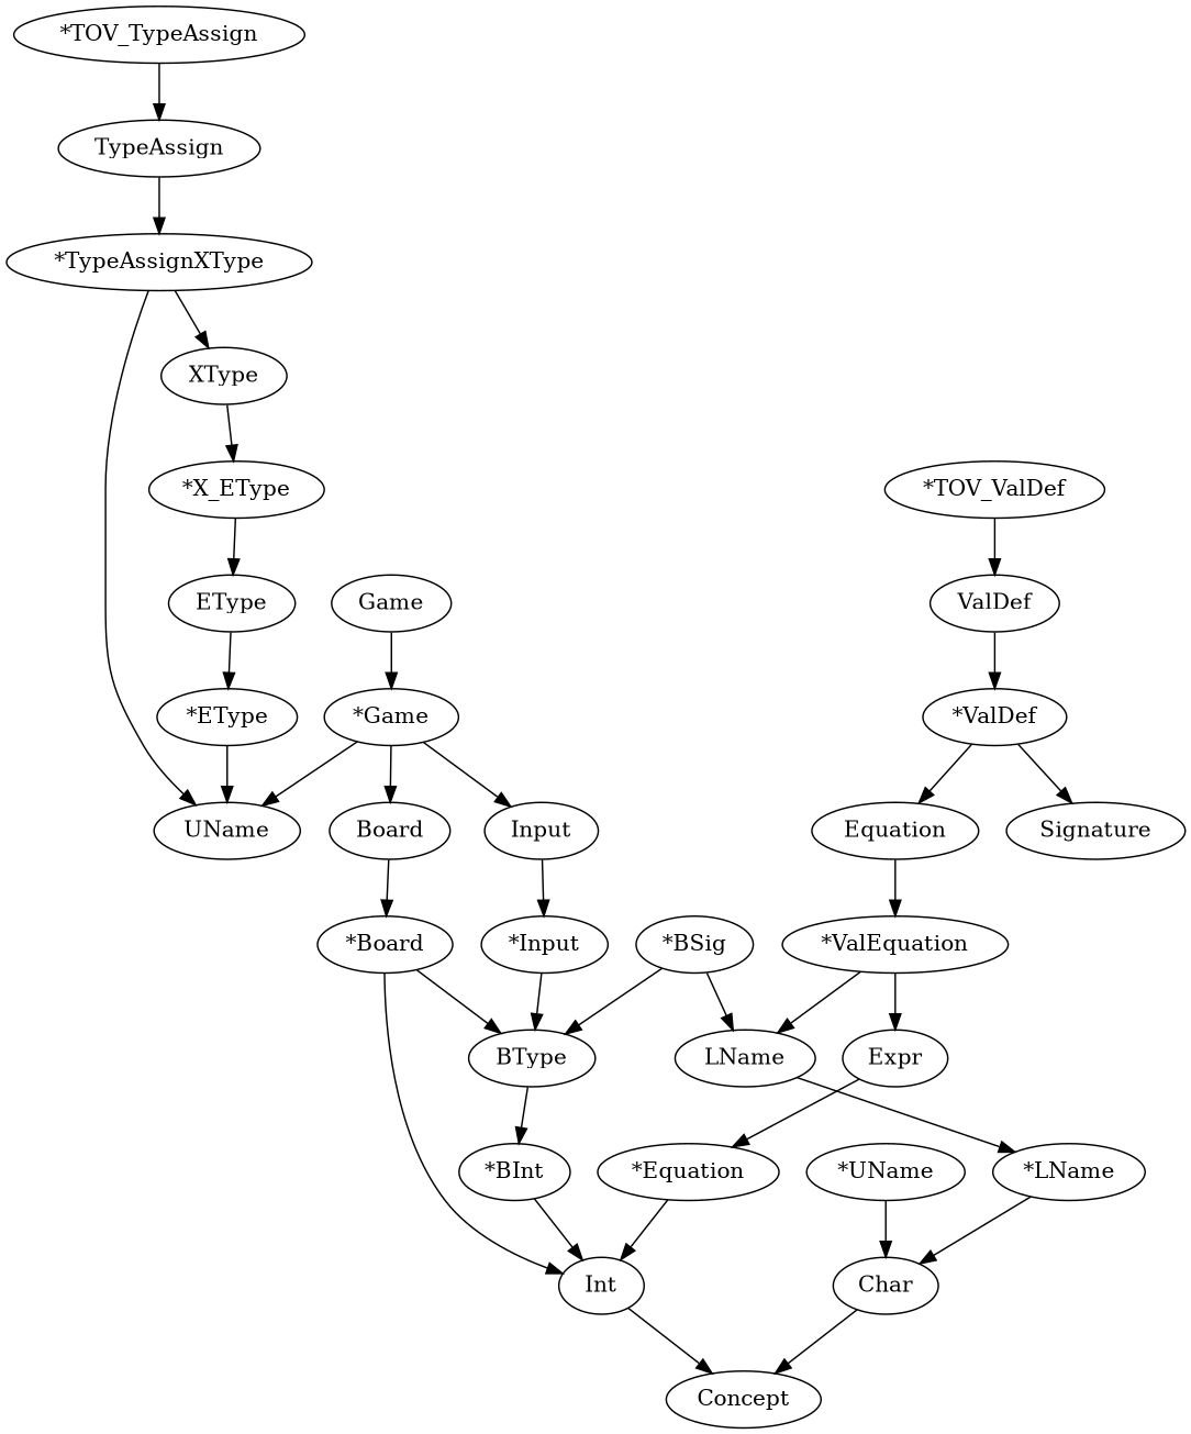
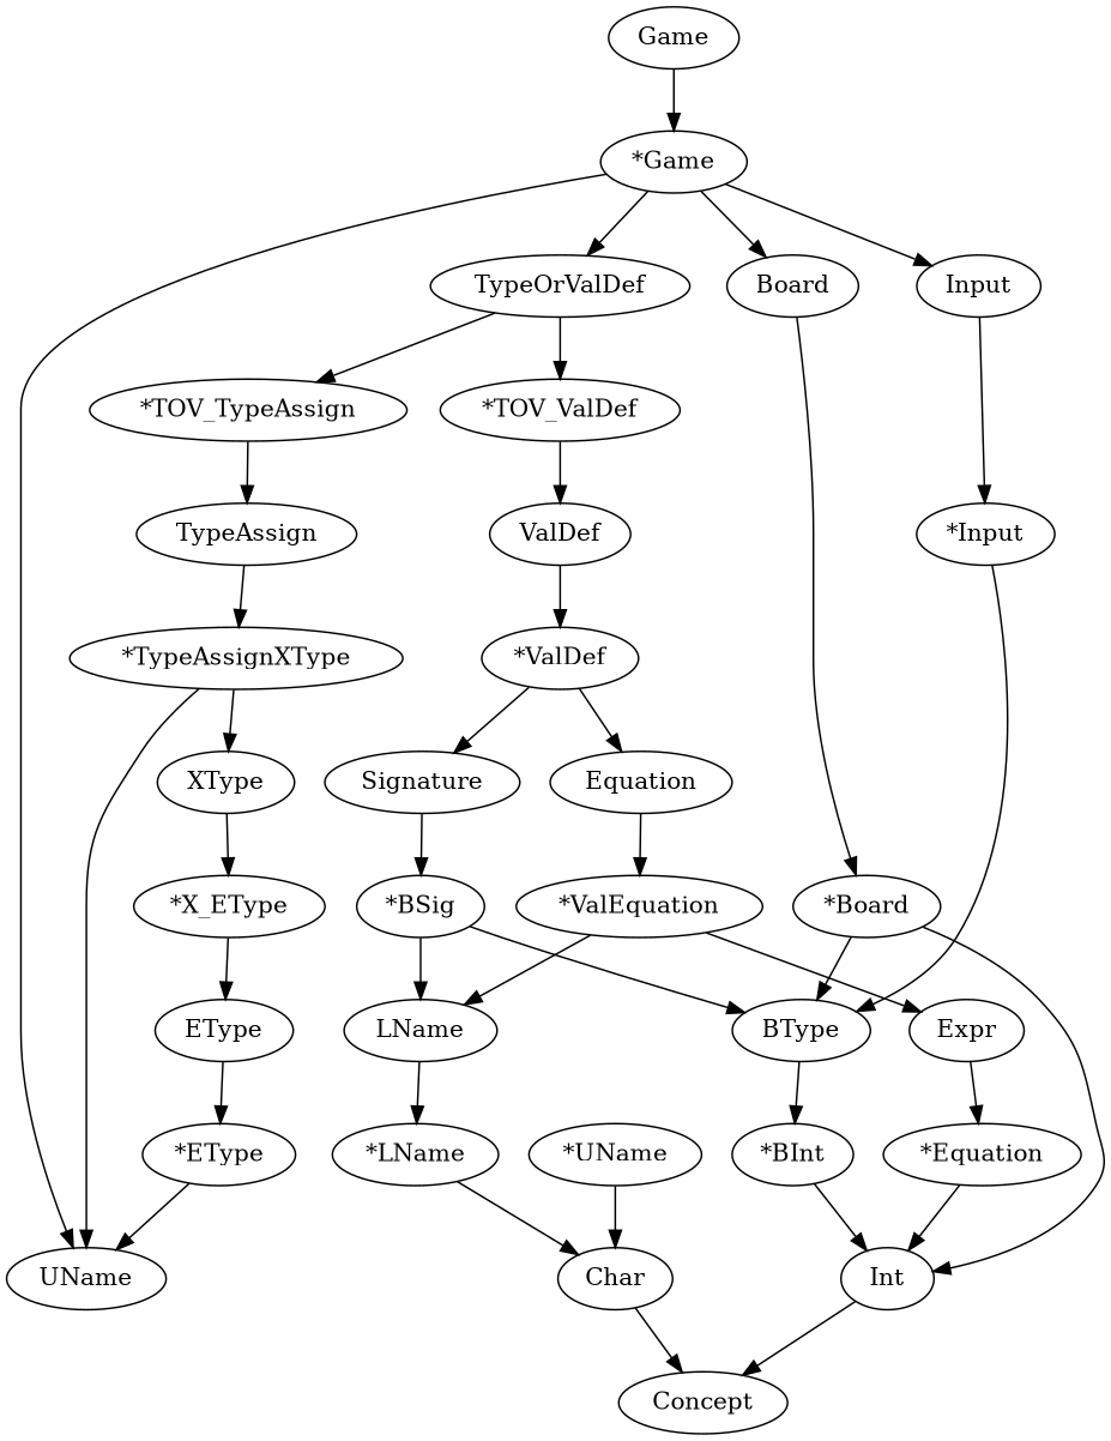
  strict digraph {
    n1 [label=Game]
    n2 [label="*Game"]
    n3 [label=UName]
+   n4 [label=TypeOrValDef]
    n5 [label=Board]
    n6 [label=Input]
    n7 [label="*TOV_TypeAssign"]
    n8 [label="*TOV_ValDef"]
    n9 [label="*Board"]
    n10 [label="*Input"]
    n11 [label="*UName"]
    n12 [label=Char]
    n13 [label=Concept]
    n14 [label=TypeAssign]
    n15 [label=ValDef]
    n16 [label="*TypeAssignXType"]
    n17 [label=XType]
    n18 [label="*X_EType"]
    n19 [label=EType]
    n20 [label="*EType"]
    n21 [label="*ValDef"]
    n22 [label=Signature]
    n23 [label=Equation]
    n24 [label="*BSig"]
    n25 [label="*ValEquation"]
    n26 [label=LName]
    n27 [label=BType]
    n28 [label="*LName"]
    n29 [label="*BInt"]
    n30 [label=Int]
    n31 [label=Expr]
    n32 [label="*Equation"]
    n1 -> n2
    n2 -> n3
+   n2 -> n4
    n2 -> n5
    n2 -> n6
+   n4 -> n7
+   n4 -> n8
    n5 -> n9
    n6 -> n10
    n7 -> n14
    n8 -> n15
    n9 -> n27
    n9 -> n30
    n10 -> n27
    n11 -> n12
    n12 -> n13
    n14 -> n16
    n15 -> n21
    n16 -> n3
    n16 -> n17
    n17 -> n18
    n18 -> n19
    n19 -> n20
    n20 -> n3
    n21 -> n22
    n21 -> n23
+   n22 -> n24
    n23 -> n25
    n24 -> n26
    n24 -> n27
    n25 -> n26
    n25 -> n31
    n26 -> n28
    n27 -> n29
    n28 -> n12
    n29 -> n30
    n30 -> n13
    n31 -> n32
    n32 -> n30
  }
